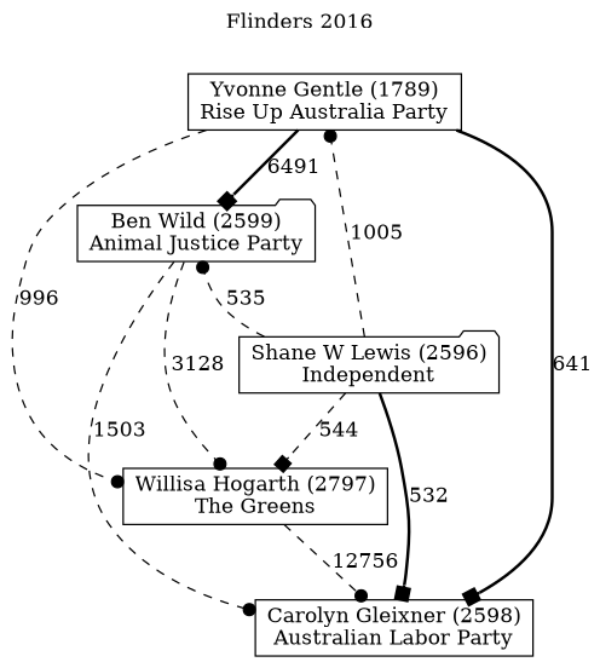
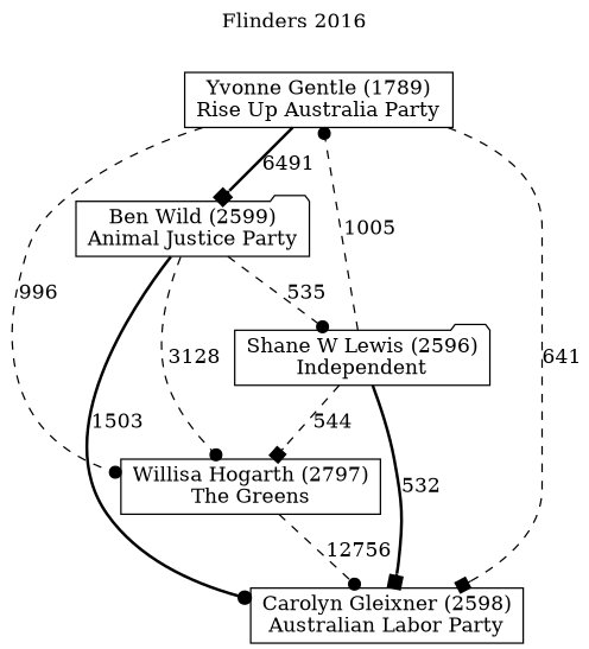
  digraph {
    label="Flinders 2016"
    labelloc=t
    mclimit=10
    node [shape=box]
    edge [arrowhead=dot style=dashed]
    n1 [label="Carolyn Gleixner (2598)\nAustralian Labor Party"]
    n2 [label="Willisa Hogarth (2797)\nThe Greens"]
    n3 [label="Yvonne Gentle (1789)\nRise Up Australia Party"]
    n4 [label="Ben Wild (2599)\nAnimal Justice Party" shape=folder]
    n5 [label="Shane W Lewis (2596)\nIndependent" shape=folder]
    n2 -> n1 [label=12756]
-   n3 -> n1 [arrowhead=box label=641 style=bold]
+   n3 -> n1 [arrowhead=box label=641]
    n3 -> n2 [label=996]
    n3 -> n4 [arrowhead=box label=6491 style=bold]
-   n4 -> n1 [label=1503]
+   n4 -> n1 [label=1503 style=bold]
    n4 -> n2 [label=3128]
    n5 -> n1 [arrowhead=box label=532 style=bold]
    n5 -> n2 [arrowhead=box label=544]
    n5 -> n3 [label=1005]
-   n5 -> n4 [label=535]
+   n4 -> n5 [label=535]
  }
